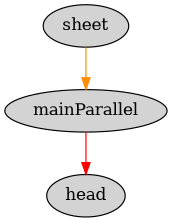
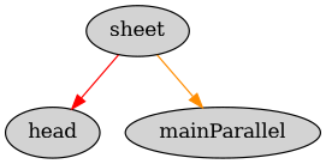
  digraph {
    package="ru.kode.way.sample.compose.main.parallel.routing"
    node [fillcolor=lightgrey style=filled]
    head [type=flow]
    sheet [type=schema]
    mainParallel [type=parallel]
    sheet -> mainParallel [color=darkorange]
-   mainParallel -> head [color=red]
+   sheet -> head [color=red]
  }
